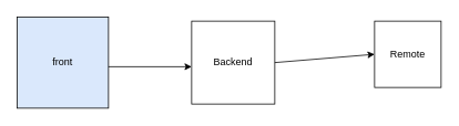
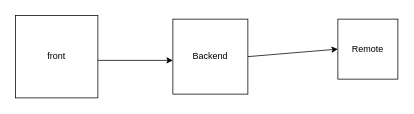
  <mxCell id="0" />
  <mxCell id="1" parent="0" />
- <mxCell id="2" value="front" style="whiteSpace=wrap;html=1;aspect=fixed;fillColor=#dae8fc;" vertex="1" parent="1"><mxGeometry x="20" y="20" width="110" height="110" as="geometry" /></mxCell>
+ <mxCell id="2" value="front" style="whiteSpace=wrap;html=1;aspect=fixed;" vertex="1" parent="1"><mxGeometry x="20" y="20" width="110" height="110" as="geometry" /></mxCell>
  <mxCell id="3" value="" style="endArrow=classic;html=1;" edge="1" parent="1"><mxGeometry width="50" height="50" relative="1" as="geometry"><mxPoint x="130" y="80" as="sourcePoint" /><mxPoint x="230" y="80" as="targetPoint" /></mxGeometry></mxCell>
  <mxCell id="4" value="Backend" style="whiteSpace=wrap;html=1;aspect=fixed;" vertex="1" parent="1"><mxGeometry x="230" y="25" width="100" height="100" as="geometry" /></mxCell>
  <mxCell id="5" value="Remote" style="whiteSpace=wrap;html=1;aspect=fixed;" vertex="1" parent="1"><mxGeometry x="450" y="25" width="80" height="80" as="geometry" /></mxCell>
  <mxCell id="6" value="" style="endArrow=classic;html=1;entryX=0;entryY=0.5;entryDx=0;entryDy=0;" edge="1" parent="1" target="5"><mxGeometry width="50" height="50" relative="1" as="geometry"><mxPoint x="330" y="75" as="sourcePoint" /><mxPoint x="380" y="25" as="targetPoint" /></mxGeometry></mxCell>
